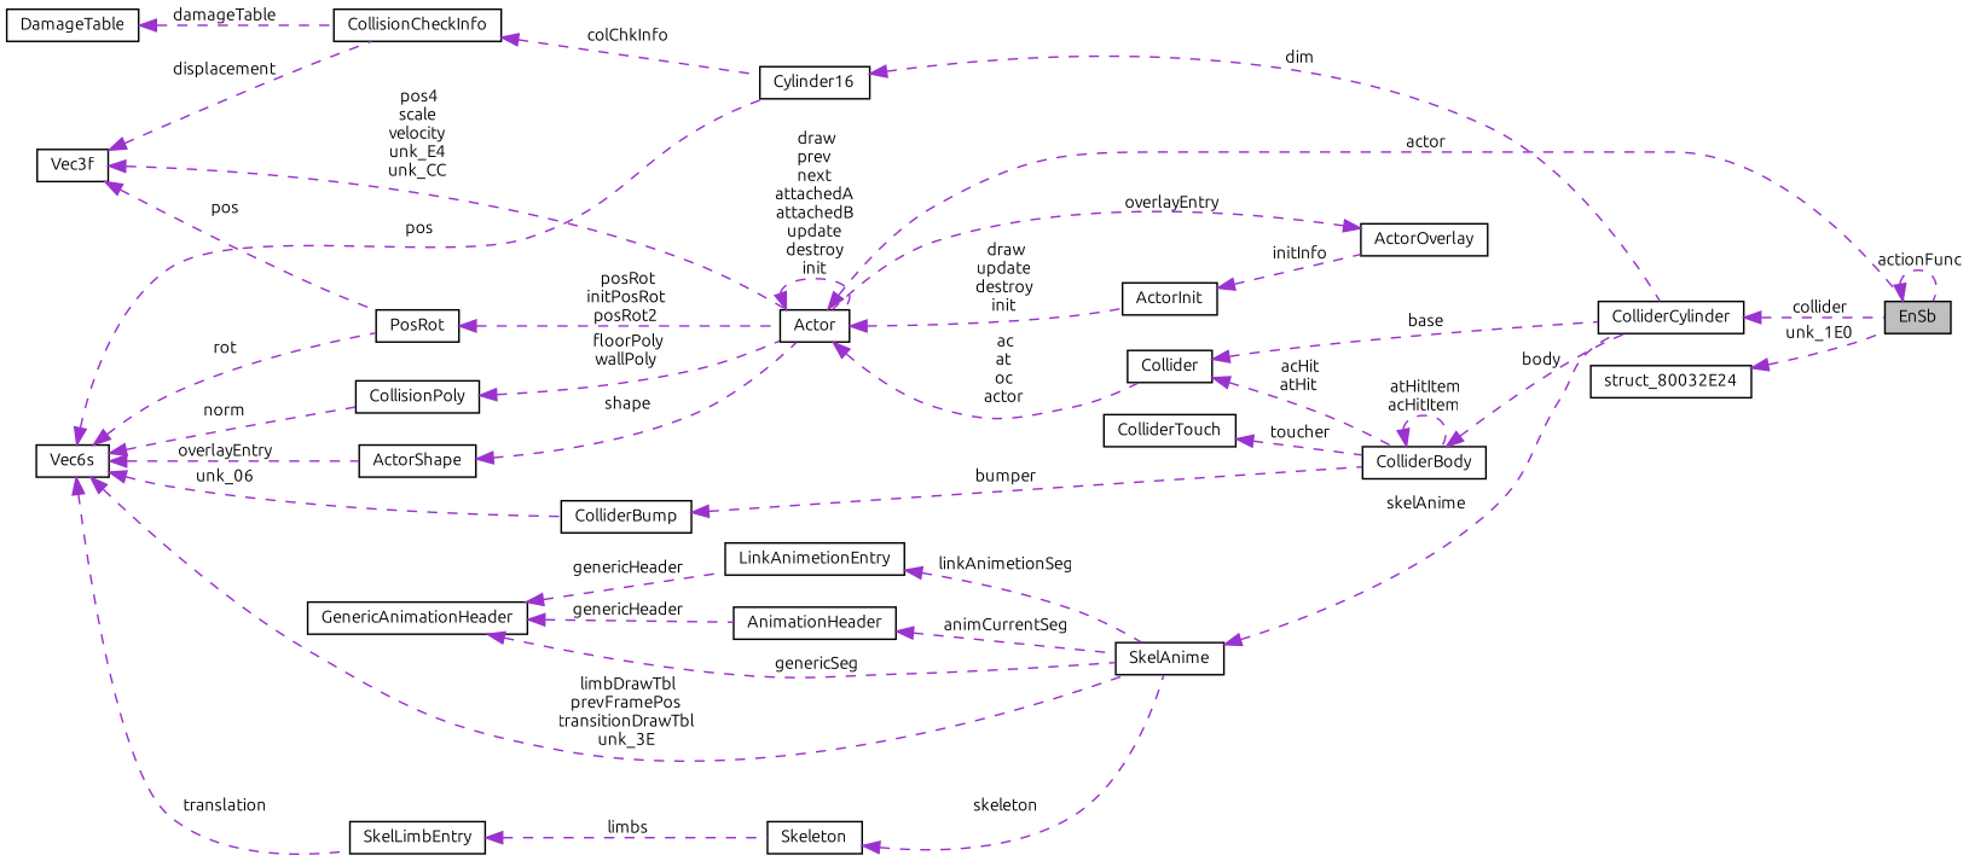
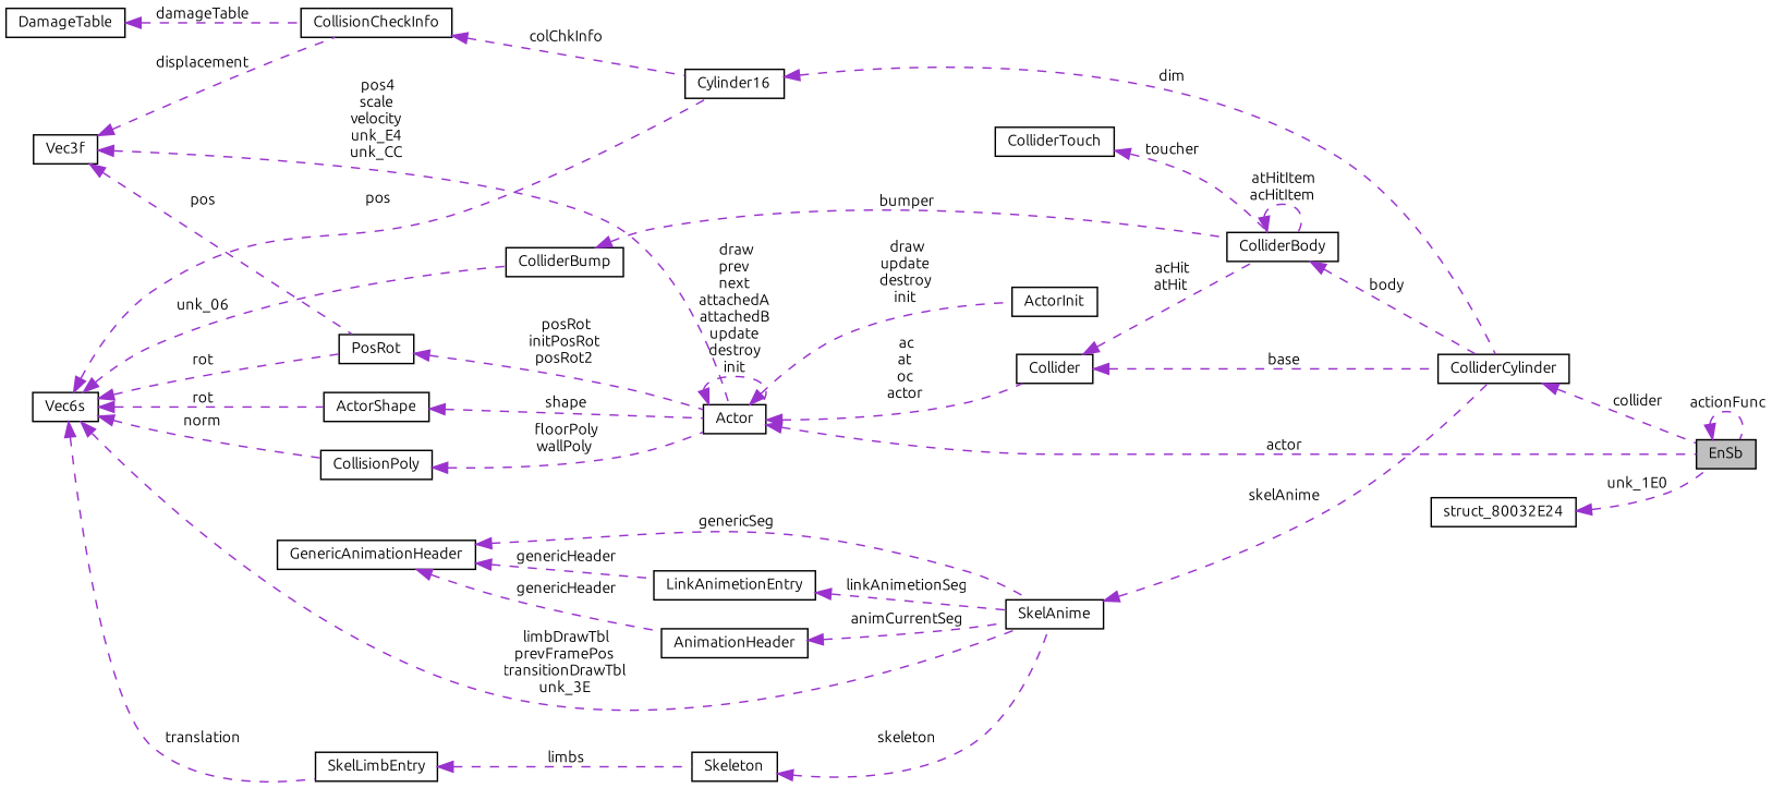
  digraph {
    fontname=Ubuntu
    rankdir=LR
    node [color=black fillcolor=white fontname=Ubuntu fontsize=10 shape=record style=filled]
    edge [color=darkorchid3 dir=back fontname=Ubuntu fontsize=10 labelfontname=Helvetica labelfontsize=10 style=dashed]
    n1 [fillcolor=grey75 fontcolor=black height=0.2 label=EnSb width=0.4]
    n2 [height=0.2 label=Actor width=0.4]
    n3 [height=0.2 label=ActorInit width=0.4]
    n4 [height=0.2 label=Collider width=0.4]
-   n5 [height=0.2 label=ActorOverlay width=0.4]
    n6 [height=0.2 label=ColliderCylinder width=0.4]
    n7 [height=0.2 label=ColliderBody width=0.4]
    n8 [height=0.2 label=PosRot width=0.4]
    n9 [height=0.2 label=Vec6s width=0.4]
    n10 [height=0.2 label=ActorShape width=0.4]
    n11 [height=0.2 label=CollisionPoly width=0.4]
    n12 [height=0.2 label=Cylinder16 width=0.4]
    n13 [height=0.2 label=ColliderBump width=0.4]
    n14 [height=0.2 label=SkelAnime width=0.4]
    n15 [height=0.2 label=SkelLimbEntry width=0.4]
    n16 [height=0.2 label=Skeleton width=0.4]
    n17 [height=0.2 label=Vec3f width=0.4]
    n18 [height=0.2 label=CollisionCheckInfo width=0.4]
    n19 [height=0.2 label=DamageTable width=0.4]
    n20 [height=0.2 label=struct_80032E24 width=0.4]
    n21 [height=0.2 label=ColliderTouch width=0.4]
    n22 [height=0.2 label=GenericAnimationHeader width=0.4]
    n23 [height=0.2 label=LinkAnimetionEntry width=0.4]
    n24 [height=0.2 label=AnimationHeader width=0.4]
    n1 -> n1 [label=" actionFunc"]
    n2 -> n1 [label=" actor"]
    n2 -> n2 [label=" draw\nprev\nnext\nattachedA\nattachedB\nupdate\ndestroy\ninit"]
    n2 -> n3 [label=" draw\nupdate\ndestroy\ninit"]
    n2 -> n4 [label=" ac\nat\noc\nactor"]
-   n3 -> n5 [label=" initInfo"]
    n4 -> n6 [label=" base"]
    n4 -> n7 [label=" acHit\natHit"]
-   n5 -> n2 [label=" overlayEntry"]
    n6 -> n1 [label=" collider"]
    n7 -> n6 [label=" body"]
    n7 -> n7 [label=" atHitItem\nacHitItem"]
    n8 -> n2 [label=" posRot\ninitPosRot\nposRot2"]
    n9 -> n8 [label=" rot"]
-   n9 -> n10 [label=" overlayEntry"]
+   n9 -> n10 [label=" rot"]
    n9 -> n11 [label=" norm"]
    n9 -> n12 [label=" pos"]
    n9 -> n13 [label=" unk_06"]
    n9 -> n14 [label=" limbDrawTbl\nprevFramePos\ntransitionDrawTbl\nunk_3E"]
    n9 -> n15 [label=" translation"]
    n10 -> n2 [label=" shape"]
    n11 -> n2 [label=" floorPoly\nwallPoly"]
    n12 -> n6 [label=" dim"]
    n13 -> n7 [label=" bumper"]
    n14 -> n6 [label=" skelAnime"]
    n15 -> n16 [label=" limbs"]
    n16 -> n14 [label=" skeleton"]
    n17 -> n2 [label=" pos4\nscale\nvelocity\nunk_E4\nunk_CC"]
    n17 -> n8 [label=" pos"]
    n17 -> n18 [label=" displacement"]
    n18 -> n12 [label=" colChkInfo"]
    n19 -> n18 [label=" damageTable"]
    n20 -> n1 [label=" unk_1E0"]
    n21 -> n7 [label=" toucher"]
    n22 -> n14 [label=" genericSeg"]
    n22 -> n23 [label=" genericHeader"]
    n22 -> n24 [label=" genericHeader"]
    n23 -> n14 [label=" linkAnimetionSeg"]
    n24 -> n14 [label=" animCurrentSeg"]
  }
